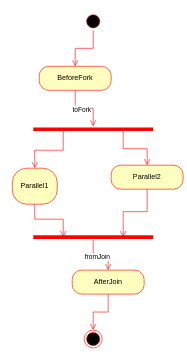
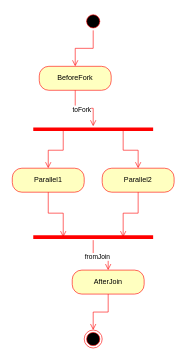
  <mxCell id="0" />
  <mxCell id="1" parent="0" />
  <mxCell id="2" value="" style="ellipse;html=1;shape=startState;fillColor=#000000;strokeColor=#ff0000;" parent="1" vertex="1"><mxGeometry x="140" y="20" width="30" height="30" as="geometry" /></mxCell>
  <mxCell id="3" value="" style="edgeStyle=orthogonalEdgeStyle;html=1;verticalAlign=bottom;endArrow=open;endSize=8;strokeColor=#ff0000;rounded=0;entryX=0.5;entryY=0;entryDx=0;entryDy=0;" parent="1" source="2" target="4" edge="1"><mxGeometry relative="1" as="geometry"><mxPoint x="155" y="110" as="targetPoint" /></mxGeometry></mxCell>
  <mxCell id="4" value="BeforeFork" style="rounded=1;whiteSpace=wrap;html=1;arcSize=40;fontColor=#000000;fillColor=#ffffc0;strokeColor=#ff0000;" parent="1" vertex="1"><mxGeometry x="65" y="110" width="120" height="40" as="geometry" /></mxCell>
  <mxCell id="5" value="" style="edgeStyle=orthogonalEdgeStyle;html=1;verticalAlign=bottom;endArrow=open;endSize=8;strokeColor=#ff0000;rounded=0;" parent="1" source="4" target="7" edge="1"><mxGeometry relative="1" as="geometry"><mxPoint x="140" y="240" as="targetPoint" /></mxGeometry></mxCell>
  <mxCell id="6" value="toFork" style="edgeLabel;html=1;align=center;verticalAlign=middle;resizable=0;points=[];" parent="5" vertex="1" connectable="0"><mxGeometry x="-0.107" y="-1" relative="1" as="geometry"><mxPoint as="offset" /></mxGeometry></mxCell>
  <mxCell id="7" value="" style="shape=line;html=1;strokeWidth=6;strokeColor=#ff0000;" parent="1" vertex="1"><mxGeometry x="55" y="210" width="200" height="10" as="geometry" /></mxCell>
  <mxCell id="8" value="" style="edgeStyle=orthogonalEdgeStyle;html=1;verticalAlign=bottom;endArrow=open;endSize=8;strokeColor=#ff0000;rounded=0;exitX=0.25;exitY=0.5;exitDx=0;exitDy=0;exitPerimeter=0;" parent="1" source="7" target="9" edge="1"><mxGeometry relative="1" as="geometry"><mxPoint x="105" y="310" as="targetPoint" /></mxGeometry></mxCell>
- <mxCell id="9" value="Parallel1" style="rounded=1;whiteSpace=wrap;html=1;arcSize=40;fontColor=#000000;fillColor=#ffffc0;strokeColor=#ff0000;" parent="1" vertex="1"><mxGeometry x="20" y="280" width="75" height="60" as="geometry" /></mxCell>
- <mxCell id="10" value="Parallel2" style="rounded=1;whiteSpace=wrap;html=1;arcSize=40;fontColor=#000000;fillColor=#ffffc0;strokeColor=#ff0000;" parent="1" vertex="1"><mxGeometry x="185" y="275" width="120" height="40" as="geometry" /></mxCell>
+ <mxCell id="9" value="Parallel1" style="rounded=1;whiteSpace=wrap;html=1;arcSize=40;fontColor=#000000;fillColor=#ffffc0;strokeColor=#ff0000;" parent="1" vertex="1"><mxGeometry x="20" y="280" width="120" height="40" as="geometry" /></mxCell>
+ <mxCell id="10" value="Parallel2" style="rounded=1;whiteSpace=wrap;html=1;arcSize=40;fontColor=#000000;fillColor=#ffffc0;strokeColor=#ff0000;" parent="1" vertex="1"><mxGeometry x="170" y="280" width="120" height="40" as="geometry" /></mxCell>
  <mxCell id="11" value="" style="edgeStyle=orthogonalEdgeStyle;html=1;verticalAlign=bottom;endArrow=open;endSize=8;strokeColor=#ff0000;rounded=0;entryX=0.75;entryY=0.5;entryDx=0;entryDy=0;entryPerimeter=0;" parent="1" source="10" target="13" edge="1"><mxGeometry relative="1" as="geometry"><mxPoint x="240" y="380" as="targetPoint" /></mxGeometry></mxCell>
  <mxCell id="12" value="" style="edgeStyle=orthogonalEdgeStyle;html=1;verticalAlign=bottom;endArrow=open;endSize=8;strokeColor=#ff0000;rounded=0;exitX=0.75;exitY=0.5;exitDx=0;exitDy=0;exitPerimeter=0;entryX=0.5;entryY=0;entryDx=0;entryDy=0;" parent="1" source="7" target="10" edge="1"><mxGeometry relative="1" as="geometry"><mxPoint x="115" y="290" as="targetPoint" /><mxPoint x="115" y="225" as="sourcePoint" /></mxGeometry></mxCell>
  <mxCell id="13" value="" style="shape=line;html=1;strokeWidth=6;strokeColor=#ff0000;" parent="1" vertex="1"><mxGeometry x="55" y="390" width="200" height="10" as="geometry" /></mxCell>
  <mxCell id="14" value="" style="edgeStyle=orthogonalEdgeStyle;html=1;verticalAlign=bottom;endArrow=open;endSize=8;strokeColor=#ff0000;rounded=0;entryX=0.5;entryY=0;entryDx=0;entryDy=0;" parent="1" source="13" target="17" edge="1"><mxGeometry relative="1" as="geometry"><mxPoint x="155" y="470" as="targetPoint" /></mxGeometry></mxCell>
  <mxCell id="15" value="fromJoin" style="edgeLabel;html=1;align=center;verticalAlign=middle;resizable=0;points=[];" parent="14" vertex="1" connectable="0"><mxGeometry x="-0.168" y="-2" relative="1" as="geometry"><mxPoint as="offset" /></mxGeometry></mxCell>
  <mxCell id="16" value="" style="edgeStyle=orthogonalEdgeStyle;html=1;verticalAlign=bottom;endArrow=open;endSize=8;strokeColor=#ff0000;rounded=0;entryX=0.25;entryY=0.5;entryDx=0;entryDy=0;entryPerimeter=0;exitX=0.5;exitY=1;exitDx=0;exitDy=0;" parent="1" source="9" target="13" edge="1"><mxGeometry relative="1" as="geometry"><mxPoint x="215" y="405" as="targetPoint" /><mxPoint x="240" y="330" as="sourcePoint" /></mxGeometry></mxCell>
  <mxCell id="17" value="AfterJoin" style="rounded=1;whiteSpace=wrap;html=1;arcSize=40;fontColor=#000000;fillColor=#ffffc0;strokeColor=#ff0000;" parent="1" vertex="1"><mxGeometry x="120" y="450" width="120" height="40" as="geometry" /></mxCell>
  <mxCell id="18" value="" style="edgeStyle=orthogonalEdgeStyle;html=1;verticalAlign=bottom;endArrow=open;endSize=8;strokeColor=#ff0000;rounded=0;entryX=0.5;entryY=0;entryDx=0;entryDy=0;" parent="1" source="17" target="19" edge="1"><mxGeometry relative="1" as="geometry"><mxPoint x="155" y="550" as="targetPoint" /></mxGeometry></mxCell>
  <mxCell id="19" value="" style="ellipse;html=1;shape=endState;fillColor=#000000;strokeColor=#ff0000;" parent="1" vertex="1"><mxGeometry x="140" y="550" width="30" height="30" as="geometry" /></mxCell>
